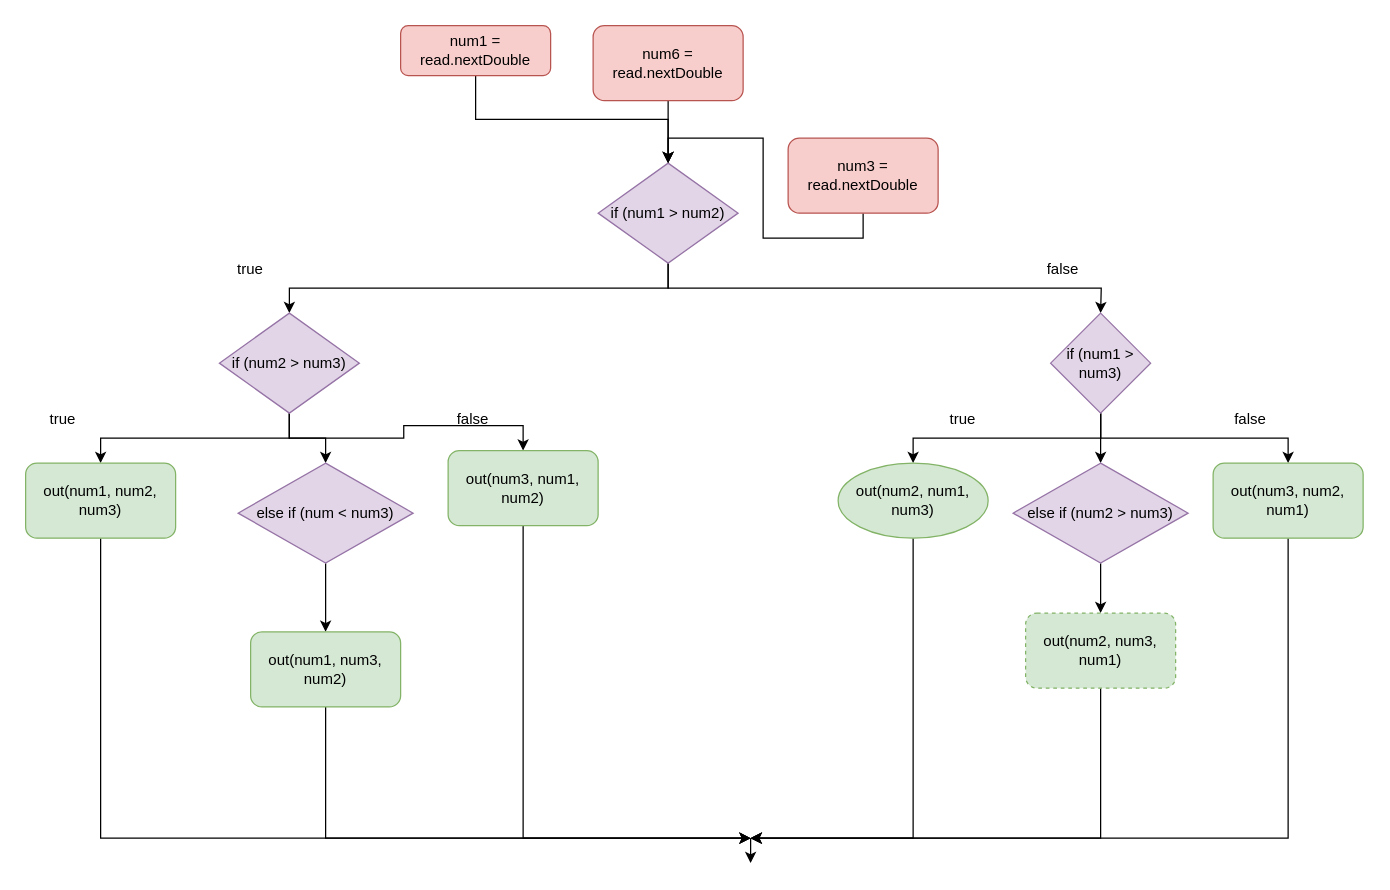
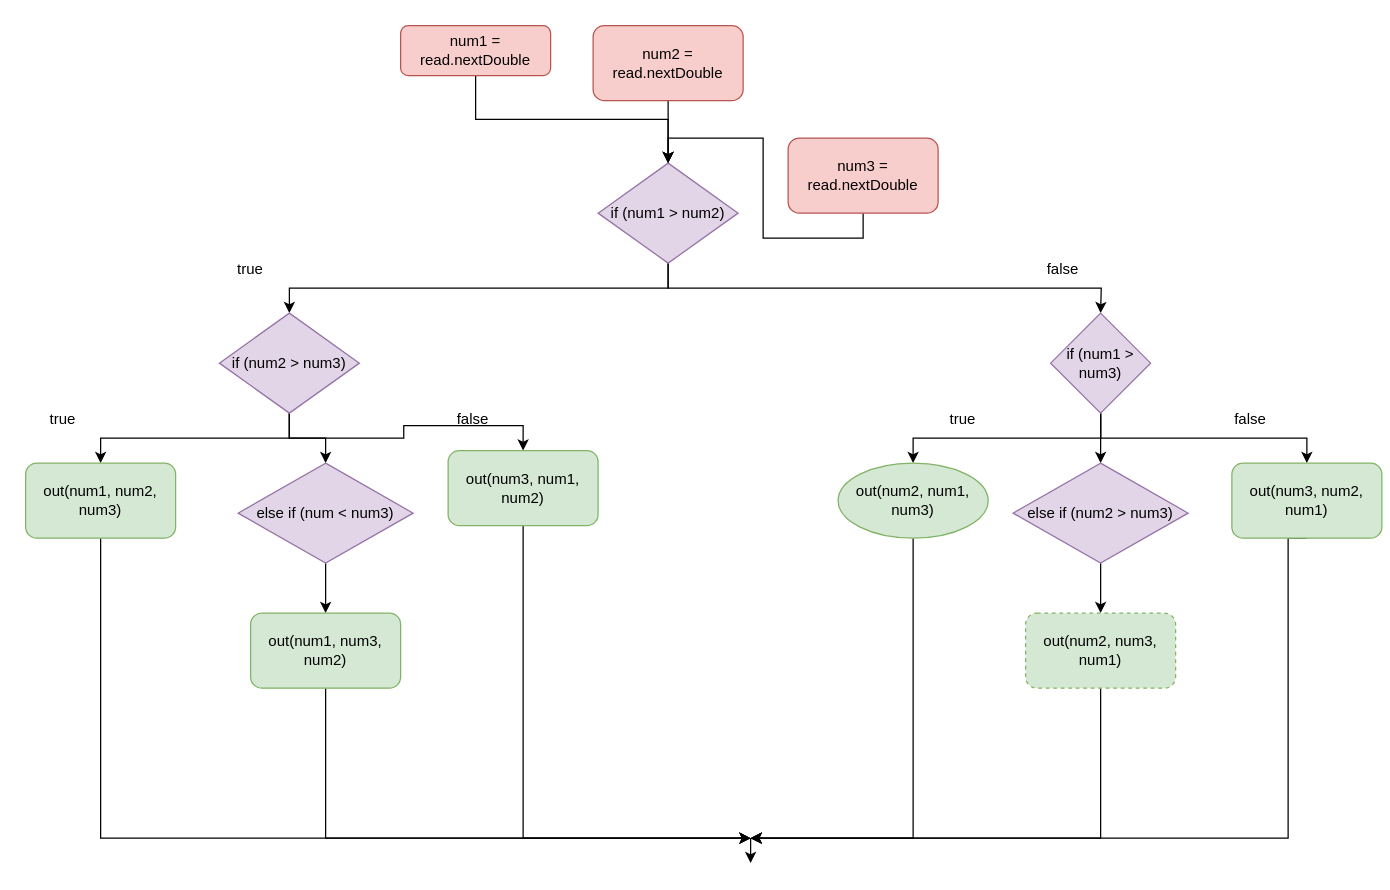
  <mxCell id="0" />
  <mxCell id="1" parent="0" />
  <mxCell id="2" style="edgeStyle=orthogonalEdgeStyle;rounded=0;orthogonalLoop=1;jettySize=auto;html=1;exitX=0.5;exitY=1;exitDx=0;exitDy=0;entryX=0.5;entryY=0;entryDx=0;entryDy=0;" edge="1" parent="1" source="4" target="14"><mxGeometry relative="1" as="geometry" /></mxCell>
  <mxCell id="3" style="edgeStyle=orthogonalEdgeStyle;rounded=0;orthogonalLoop=1;jettySize=auto;html=1;exitX=0.5;exitY=1;exitDx=0;exitDy=0;entryX=0.5;entryY=0;entryDx=0;entryDy=0;" edge="1" parent="1" source="4"><mxGeometry relative="1" as="geometry"><mxPoint x="880" y="250" as="targetPoint" /></mxGeometry></mxCell>
  <mxCell id="4" value="if (num1 &amp;gt; num2)" style="rhombus;whiteSpace=wrap;html=1;fillColor=#e1d5e7;strokeColor=#9673a6;" parent="1" vertex="1"><mxGeometry x="478" y="130" width="112" height="80" as="geometry" /></mxCell>
  <mxCell id="5" style="edgeStyle=orthogonalEdgeStyle;rounded=0;orthogonalLoop=1;jettySize=auto;html=1;exitX=0.5;exitY=1;exitDx=0;exitDy=0;entryX=0.5;entryY=0;entryDx=0;entryDy=0;" parent="1" source="6" target="4" edge="1"><mxGeometry relative="1" as="geometry"><mxPoint x="530" y="130" as="targetPoint" /></mxGeometry></mxCell>
  <mxCell id="6" value="num1 = read.nextDouble" style="rounded=1;whiteSpace=wrap;html=1;fillColor=#f8cecc;strokeColor=#b85450;" parent="1" vertex="1"><mxGeometry x="320" y="20" width="120" height="40" as="geometry" /></mxCell>
  <mxCell id="7" style="edgeStyle=orthogonalEdgeStyle;rounded=0;orthogonalLoop=1;jettySize=auto;html=1;exitX=0.5;exitY=1;exitDx=0;exitDy=0;entryX=0.5;entryY=0;entryDx=0;entryDy=0;" parent="1" source="8" target="4" edge="1"><mxGeometry relative="1" as="geometry" /></mxCell>
- <mxCell id="8" value="num6 = read.nextDouble" style="rounded=1;whiteSpace=wrap;html=1;fillColor=#f8cecc;strokeColor=#b85450;" parent="1" vertex="1"><mxGeometry x="474" y="20" width="120" height="60" as="geometry" /></mxCell>
+ <mxCell id="8" value="num2 = read.nextDouble" style="rounded=1;whiteSpace=wrap;html=1;fillColor=#f8cecc;strokeColor=#b85450;" parent="1" vertex="1"><mxGeometry x="474" y="20" width="120" height="60" as="geometry" /></mxCell>
  <mxCell id="9" style="edgeStyle=orthogonalEdgeStyle;rounded=0;orthogonalLoop=1;jettySize=auto;html=1;exitX=0.5;exitY=1;exitDx=0;exitDy=0;entryX=0.5;entryY=0;entryDx=0;entryDy=0;" parent="1" source="10" target="4" edge="1"><mxGeometry relative="1" as="geometry" /></mxCell>
  <mxCell id="10" value="num3 = read.nextDouble" style="rounded=1;whiteSpace=wrap;html=1;fillColor=#f8cecc;strokeColor=#b85450;" parent="1" vertex="1"><mxGeometry x="630" y="110" width="120" height="60" as="geometry" /></mxCell>
  <mxCell id="11" style="edgeStyle=orthogonalEdgeStyle;rounded=0;orthogonalLoop=1;jettySize=auto;html=1;exitX=0.5;exitY=1;exitDx=0;exitDy=0;entryX=0.5;entryY=0;entryDx=0;entryDy=0;" edge="1" parent="1" source="14" target="16"><mxGeometry relative="1" as="geometry" /></mxCell>
  <mxCell id="12" style="edgeStyle=orthogonalEdgeStyle;rounded=0;orthogonalLoop=1;jettySize=auto;html=1;exitX=0.5;exitY=1;exitDx=0;exitDy=0;entryX=0.5;entryY=0;entryDx=0;entryDy=0;" edge="1" parent="1" source="14" target="18"><mxGeometry relative="1" as="geometry" /></mxCell>
  <mxCell id="13" style="edgeStyle=orthogonalEdgeStyle;rounded=0;orthogonalLoop=1;jettySize=auto;html=1;exitX=0.5;exitY=1;exitDx=0;exitDy=0;entryX=0.5;entryY=0;entryDx=0;entryDy=0;" edge="1" parent="1" source="14" target="22"><mxGeometry relative="1" as="geometry" /></mxCell>
  <mxCell id="14" value="if (num2 &amp;gt; num3)" style="rhombus;whiteSpace=wrap;html=1;fillColor=#e1d5e7;strokeColor=#9673a6;" vertex="1" parent="1"><mxGeometry x="175" y="250" width="112" height="80" as="geometry" /></mxCell>
  <mxCell id="15" style="edgeStyle=orthogonalEdgeStyle;rounded=0;orthogonalLoop=1;jettySize=auto;html=1;exitX=0.5;exitY=1;exitDx=0;exitDy=0;" edge="1" parent="1" source="16"><mxGeometry relative="1" as="geometry"><mxPoint x="600" y="670" as="targetPoint" /><Array as="points"><mxPoint x="80" y="670" /></Array></mxGeometry></mxCell>
  <mxCell id="16" value="out(num1, num2, num3)" style="rounded=1;whiteSpace=wrap;html=1;fillColor=#d5e8d4;strokeColor=#82b366;" vertex="1" parent="1"><mxGeometry x="20" y="370" width="120" height="60" as="geometry" /></mxCell>
  <mxCell id="17" style="edgeStyle=orthogonalEdgeStyle;rounded=0;orthogonalLoop=1;jettySize=auto;html=1;exitX=0.5;exitY=1;exitDx=0;exitDy=0;entryX=0.5;entryY=0;entryDx=0;entryDy=0;" edge="1" parent="1" source="18" target="20"><mxGeometry relative="1" as="geometry"><mxPoint x="190" y="490" as="targetPoint" /></mxGeometry></mxCell>
  <mxCell id="18" value="else if (num &amp;lt; num3)" style="rhombus;whiteSpace=wrap;html=1;fillColor=#e1d5e7;strokeColor=#9673a6;" vertex="1" parent="1"><mxGeometry x="190" y="370" width="140" height="80" as="geometry" /></mxCell>
  <mxCell id="19" style="edgeStyle=orthogonalEdgeStyle;rounded=0;orthogonalLoop=1;jettySize=auto;html=1;exitX=0.5;exitY=1;exitDx=0;exitDy=0;" edge="1" parent="1" source="20"><mxGeometry relative="1" as="geometry"><mxPoint x="600" y="670" as="targetPoint" /><Array as="points"><mxPoint x="260" y="670" /></Array></mxGeometry></mxCell>
- <mxCell id="20" value="out(num1, num3, num2)" style="rounded=1;whiteSpace=wrap;html=1;fillColor=#d5e8d4;strokeColor=#82b366;" vertex="1" parent="1"><mxGeometry x="200" y="505" width="120" height="60" as="geometry" /></mxCell>
+ <mxCell id="20" value="out(num1, num3, num2)" style="rounded=1;whiteSpace=wrap;html=1;fillColor=#d5e8d4;strokeColor=#82b366;" vertex="1" parent="1"><mxGeometry x="200" y="490" width="120" height="60" as="geometry" /></mxCell>
  <mxCell id="21" style="edgeStyle=orthogonalEdgeStyle;rounded=0;orthogonalLoop=1;jettySize=auto;html=1;exitX=0.5;exitY=1;exitDx=0;exitDy=0;" edge="1" parent="1" source="22"><mxGeometry relative="1" as="geometry"><mxPoint x="600" y="670" as="targetPoint" /><Array as="points"><mxPoint x="418" y="670" /></Array></mxGeometry></mxCell>
  <mxCell id="22" value="out(num3, num1, num2)" style="rounded=1;whiteSpace=wrap;html=1;fillColor=#d5e8d4;strokeColor=#82b366;" vertex="1" parent="1"><mxGeometry x="358" y="360" width="120" height="60" as="geometry" /></mxCell>
  <mxCell id="23" value="false" style="text;html=1;strokeColor=none;fillColor=none;align=center;verticalAlign=middle;whiteSpace=wrap;rounded=0;" vertex="1" parent="1"><mxGeometry x="348" y="320" width="60" height="30" as="geometry" /></mxCell>
  <mxCell id="24" value="true" style="text;html=1;strokeColor=none;fillColor=none;align=center;verticalAlign=middle;whiteSpace=wrap;rounded=0;" vertex="1" parent="1"><mxGeometry x="20" y="320" width="60" height="30" as="geometry" /></mxCell>
  <mxCell id="25" value="true" style="text;html=1;strokeColor=none;fillColor=none;align=center;verticalAlign=middle;whiteSpace=wrap;rounded=0;" vertex="1" parent="1"><mxGeometry x="170" y="200" width="60" height="30" as="geometry" /></mxCell>
  <mxCell id="26" value="false" style="text;html=1;strokeColor=none;fillColor=none;align=center;verticalAlign=middle;whiteSpace=wrap;rounded=0;" vertex="1" parent="1"><mxGeometry x="820" y="200" width="60" height="30" as="geometry" /></mxCell>
  <mxCell id="27" style="edgeStyle=orthogonalEdgeStyle;rounded=0;orthogonalLoop=1;jettySize=auto;html=1;exitX=0.5;exitY=1;exitDx=0;exitDy=0;entryX=0.5;entryY=0;entryDx=0;entryDy=0;" edge="1" parent="1" source="30" target="32"><mxGeometry relative="1" as="geometry" /></mxCell>
  <mxCell id="28" style="edgeStyle=orthogonalEdgeStyle;rounded=0;orthogonalLoop=1;jettySize=auto;html=1;exitX=0.5;exitY=1;exitDx=0;exitDy=0;entryX=0.5;entryY=0;entryDx=0;entryDy=0;" edge="1" parent="1" source="30" target="34"><mxGeometry relative="1" as="geometry" /></mxCell>
  <mxCell id="29" style="edgeStyle=orthogonalEdgeStyle;rounded=0;orthogonalLoop=1;jettySize=auto;html=1;exitX=0.5;exitY=1;exitDx=0;exitDy=0;entryX=0.5;entryY=0;entryDx=0;entryDy=0;" edge="1" parent="1" source="30" target="36"><mxGeometry relative="1" as="geometry" /></mxCell>
  <mxCell id="30" value="if (num1 &amp;gt; num3)" style="rhombus;whiteSpace=wrap;html=1;fillColor=#e1d5e7;strokeColor=#9673a6;" vertex="1" parent="1"><mxGeometry x="840" y="250" width="80" height="80" as="geometry" /></mxCell>
  <mxCell id="31" style="edgeStyle=orthogonalEdgeStyle;rounded=0;orthogonalLoop=1;jettySize=auto;html=1;exitX=0.5;exitY=1;exitDx=0;exitDy=0;entryX=0.5;entryY=0;entryDx=0;entryDy=0;" edge="1" parent="1" source="32" target="38"><mxGeometry relative="1" as="geometry" /></mxCell>
  <mxCell id="32" value="else if (num2 &amp;gt; num3)" style="rhombus;whiteSpace=wrap;html=1;fillColor=#e1d5e7;strokeColor=#9673a6;" vertex="1" parent="1"><mxGeometry x="810" y="370" width="140" height="80" as="geometry" /></mxCell>
  <mxCell id="33" style="edgeStyle=orthogonalEdgeStyle;rounded=0;orthogonalLoop=1;jettySize=auto;html=1;exitX=0.5;exitY=1;exitDx=0;exitDy=0;" edge="1" parent="1" source="34"><mxGeometry relative="1" as="geometry"><mxPoint x="600" y="670" as="targetPoint" /><Array as="points"><mxPoint x="730" y="670" /></Array></mxGeometry></mxCell>
  <mxCell id="34" value="out(num2, num1, num3)" style="ellipse;whiteSpace=wrap;html=1;fillColor=#d5e8d4;strokeColor=#82b366;" vertex="1" parent="1"><mxGeometry x="670" y="370" width="120" height="60" as="geometry" /></mxCell>
  <mxCell id="35" style="edgeStyle=orthogonalEdgeStyle;rounded=0;orthogonalLoop=1;jettySize=auto;html=1;exitX=0.5;exitY=1;exitDx=0;exitDy=0;" edge="1" parent="1" source="36"><mxGeometry relative="1" as="geometry"><mxPoint x="600" y="670" as="targetPoint" /><Array as="points"><mxPoint x="1030" y="670" /></Array></mxGeometry></mxCell>
- <mxCell id="36" value="out(num3, num2, num1)" style="rounded=1;whiteSpace=wrap;html=1;fillColor=#d5e8d4;strokeColor=#82b366;" vertex="1" parent="1"><mxGeometry x="970" y="370" width="120" height="60" as="geometry" /></mxCell>
+ <mxCell id="36" value="out(num3, num2, num1)" style="rounded=1;whiteSpace=wrap;html=1;fillColor=#d5e8d4;strokeColor=#82b366;" vertex="1" parent="1"><mxGeometry x="985" y="370" width="120" height="60" as="geometry" /></mxCell>
  <mxCell id="37" style="edgeStyle=orthogonalEdgeStyle;rounded=0;orthogonalLoop=1;jettySize=auto;html=1;exitX=0.5;exitY=1;exitDx=0;exitDy=0;" edge="1" parent="1" source="38"><mxGeometry relative="1" as="geometry"><mxPoint x="600" y="670" as="targetPoint" /><Array as="points"><mxPoint x="880" y="670" /></Array></mxGeometry></mxCell>
  <mxCell id="38" value="out(num2, num3, num1)" style="rounded=1;whiteSpace=wrap;html=1;fillColor=#d5e8d4;strokeColor=#82b366;dashed=1;" vertex="1" parent="1"><mxGeometry x="820" y="490" width="120" height="60" as="geometry" /></mxCell>
  <mxCell id="39" value="" style="endArrow=classic;html=1;rounded=0;" edge="1" parent="1"><mxGeometry width="50" height="50" relative="1" as="geometry"><mxPoint x="600" y="670" as="sourcePoint" /><mxPoint x="600" y="690" as="targetPoint" /></mxGeometry></mxCell>
  <mxCell id="40" value="false" style="text;html=1;strokeColor=none;fillColor=none;align=center;verticalAlign=middle;whiteSpace=wrap;rounded=0;" vertex="1" parent="1"><mxGeometry x="970" y="320" width="60" height="30" as="geometry" /></mxCell>
  <mxCell id="41" value="true" style="text;html=1;strokeColor=none;fillColor=none;align=center;verticalAlign=middle;whiteSpace=wrap;rounded=0;" vertex="1" parent="1"><mxGeometry x="740" y="320" width="60" height="30" as="geometry" /></mxCell>
